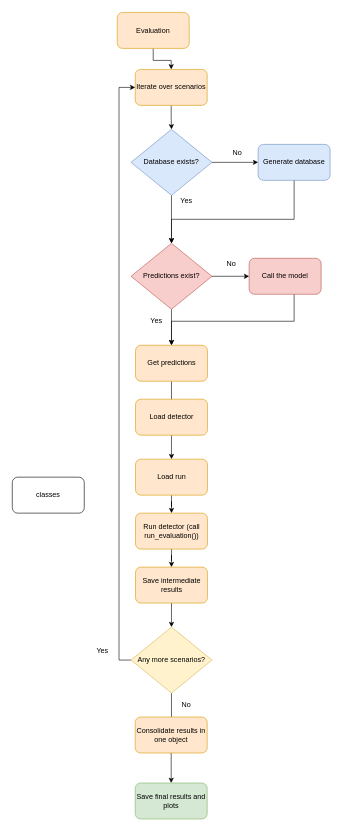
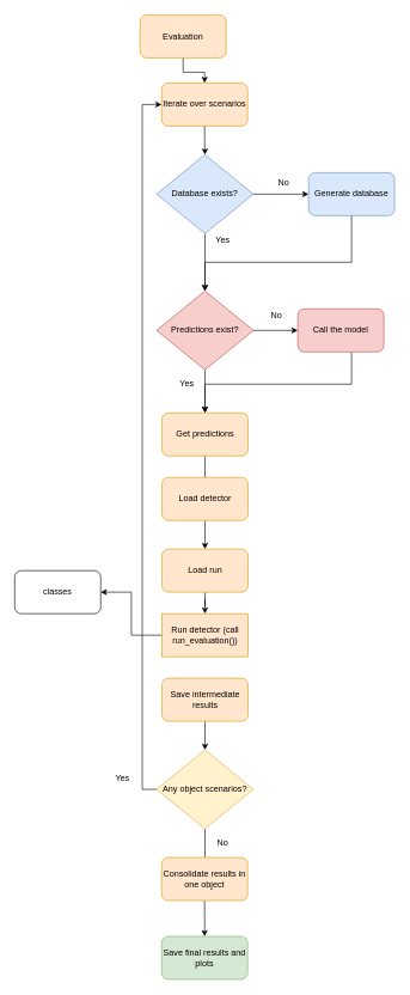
  <mxCell id="0" />
  <mxCell id="1" parent="0" />
  <mxCell id="2" style="edgeStyle=orthogonalEdgeStyle;rounded=0;orthogonalLoop=1;jettySize=auto;html=1;entryX=0.5;entryY=0;entryDx=0;entryDy=0;" edge="1" parent="1" source="3" target="5"><mxGeometry relative="1" as="geometry" /></mxCell>
  <mxCell id="3" value="Evaluation" style="rounded=1;whiteSpace=wrap;html=1;fillColor=#ffe6cc;strokeColor=#d79b00;" vertex="1" parent="1"><mxGeometry x="195" y="20" width="120" height="60" as="geometry" /></mxCell>
  <mxCell id="4" style="edgeStyle=orthogonalEdgeStyle;rounded=0;orthogonalLoop=1;jettySize=auto;html=1;entryX=0.5;entryY=0;entryDx=0;entryDy=0;" edge="1" parent="1" source="5" target="13"><mxGeometry relative="1" as="geometry" /></mxCell>
  <mxCell id="5" value="Iterate over scenarios" style="rounded=1;whiteSpace=wrap;html=1;fillColor=#ffe6cc;strokeColor=#d79b00;" vertex="1" parent="1"><mxGeometry x="225" y="115" width="120" height="60" as="geometry" /></mxCell>
  <mxCell id="6" style="edgeStyle=orthogonalEdgeStyle;rounded=0;orthogonalLoop=1;jettySize=auto;html=1;exitX=1;exitY=0.5;exitDx=0;exitDy=0;entryX=0;entryY=0.5;entryDx=0;entryDy=0;" edge="1" parent="1" source="8" target="10"><mxGeometry relative="1" as="geometry" /></mxCell>
  <mxCell id="7" style="edgeStyle=orthogonalEdgeStyle;rounded=0;orthogonalLoop=1;jettySize=auto;html=1;entryX=0.5;entryY=0;entryDx=0;entryDy=0;" edge="1" parent="1" source="8" target="20"><mxGeometry relative="1" as="geometry" /></mxCell>
  <mxCell id="8" value="Predictions exist?" style="rhombus;whiteSpace=wrap;html=1;fillColor=#f8cecc;strokeColor=#b85450;" vertex="1" parent="1"><mxGeometry x="218" y="405" width="135" height="110" as="geometry" /></mxCell>
  <mxCell id="9" style="edgeStyle=orthogonalEdgeStyle;rounded=0;orthogonalLoop=1;jettySize=auto;html=1;entryX=0.5;entryY=0;entryDx=0;entryDy=0;" edge="1" parent="1" source="10" target="20"><mxGeometry relative="1" as="geometry"><Array as="points"><mxPoint x="490" y="535" /><mxPoint x="286" y="535" /></Array></mxGeometry></mxCell>
  <mxCell id="10" value="Call the model" style="rounded=1;whiteSpace=wrap;html=1;fillColor=#f8cecc;strokeColor=#b85450;" vertex="1" parent="1"><mxGeometry x="415" y="430" width="120" height="60" as="geometry" /></mxCell>
  <mxCell id="11" style="edgeStyle=orthogonalEdgeStyle;rounded=0;orthogonalLoop=1;jettySize=auto;html=1;" edge="1" parent="1" source="13" target="15"><mxGeometry relative="1" as="geometry" /></mxCell>
  <mxCell id="12" style="edgeStyle=orthogonalEdgeStyle;rounded=0;orthogonalLoop=1;jettySize=auto;html=1;exitX=0.5;exitY=1;exitDx=0;exitDy=0;entryX=0.5;entryY=0;entryDx=0;entryDy=0;" edge="1" parent="1" source="13" target="8"><mxGeometry relative="1" as="geometry"><mxPoint x="285.5" y="365" as="targetPoint" /></mxGeometry></mxCell>
  <mxCell id="13" value="Database exists?" style="rhombus;whiteSpace=wrap;html=1;fillColor=#dae8fc;strokeColor=#6c8ebf;" vertex="1" parent="1"><mxGeometry x="218" y="215" width="135" height="110" as="geometry" /></mxCell>
  <mxCell id="14" style="edgeStyle=orthogonalEdgeStyle;rounded=0;orthogonalLoop=1;jettySize=auto;html=1;entryX=0.5;entryY=0;entryDx=0;entryDy=0;" edge="1" parent="1" source="15" target="8"><mxGeometry relative="1" as="geometry"><mxPoint x="345.5" y="395" as="targetPoint" /><Array as="points"><mxPoint x="490" y="365" /><mxPoint x="286" y="365" /></Array></mxGeometry></mxCell>
  <mxCell id="15" value="Generate database" style="rounded=1;whiteSpace=wrap;html=1;fillColor=#dae8fc;strokeColor=#6c8ebf;" vertex="1" parent="1"><mxGeometry x="430" y="240" width="120" height="60" as="geometry" /></mxCell>
  <mxCell id="16" value="No" style="text;html=1;align=center;verticalAlign=middle;resizable=0;points=[];autosize=1;strokeColor=none;" vertex="1" parent="1"><mxGeometry x="380" y="245" width="30" height="20" as="geometry" /></mxCell>
  <mxCell id="17" value="Yes" style="text;html=1;align=center;verticalAlign=middle;resizable=0;points=[];autosize=1;strokeColor=none;" vertex="1" parent="1"><mxGeometry x="290" y="325" width="40" height="20" as="geometry" /></mxCell>
  <mxCell id="18" value="No" style="text;html=1;align=center;verticalAlign=middle;resizable=0;points=[];autosize=1;strokeColor=none;" vertex="1" parent="1"><mxGeometry x="370" y="430" width="30" height="20" as="geometry" /></mxCell>
  <mxCell id="19" style="edgeStyle=orthogonalEdgeStyle;rounded=0;orthogonalLoop=1;jettySize=auto;html=1;" edge="1" parent="1" source="20"><mxGeometry relative="1" as="geometry"><mxPoint x="285.5" y="695" as="targetPoint" /></mxGeometry></mxCell>
  <mxCell id="20" value="Get predictions" style="rounded=1;whiteSpace=wrap;html=1;fillColor=#ffe6cc;strokeColor=#d79b00;" vertex="1" parent="1"><mxGeometry x="225.5" y="575" width="120" height="60" as="geometry" /></mxCell>
  <mxCell id="21" value="Yes" style="text;html=1;align=center;verticalAlign=middle;resizable=0;points=[];autosize=1;strokeColor=none;" vertex="1" parent="1"><mxGeometry x="240" y="525" width="40" height="20" as="geometry" /></mxCell>
  <mxCell id="22" style="edgeStyle=orthogonalEdgeStyle;rounded=0;orthogonalLoop=1;jettySize=auto;html=1;entryX=0.5;entryY=0;entryDx=0;entryDy=0;" edge="1" parent="1" source="23" target="25"><mxGeometry relative="1" as="geometry" /></mxCell>
  <mxCell id="23" value="Load detector" style="rounded=1;whiteSpace=wrap;html=1;fillColor=#ffe6cc;strokeColor=#d79b00;" vertex="1" parent="1"><mxGeometry x="225.5" y="665" width="120" height="60" as="geometry" /></mxCell>
  <mxCell id="24" style="edgeStyle=orthogonalEdgeStyle;rounded=0;orthogonalLoop=1;jettySize=auto;html=1;entryX=0.5;entryY=0;entryDx=0;entryDy=0;" edge="1" parent="1" source="25" target="27"><mxGeometry relative="1" as="geometry" /></mxCell>
  <mxCell id="25" value="Load run" style="rounded=1;whiteSpace=wrap;html=1;fillColor=#ffe6cc;strokeColor=#d79b00;" vertex="1" parent="1"><mxGeometry x="225.5" y="765" width="120" height="60" as="geometry" /></mxCell>
- <mxCell id="26" style="edgeStyle=orthogonalEdgeStyle;rounded=0;orthogonalLoop=1;jettySize=auto;html=1;entryX=0.5;entryY=0;entryDx=0;entryDy=0;" edge="1" parent="1" source="27" target="29"><mxGeometry relative="1" as="geometry" /></mxCell>
- <mxCell id="27" value="Run detector (call run_evaluation())" style="rounded=1;whiteSpace=wrap;html=1;fillColor=#ffe6cc;strokeColor=#d79b00;" vertex="1" parent="1"><mxGeometry x="225.5" y="855" width="120" height="60" as="geometry" /></mxCell>
+ <mxCell id="26" style="edgeStyle=orthogonalEdgeStyle;rounded=0;orthogonalLoop=1;jettySize=auto;html=1;" edge="1" parent="1" source="27" target="38"><mxGeometry relative="1" as="geometry" /></mxCell>
+ <mxCell id="27" value="Run detector (call run_evaluation())" style="whiteSpace=wrap;html=1;fillColor=#ffe6cc;strokeColor=#d79b00;rounded=0;" vertex="1" parent="1"><mxGeometry x="225.5" y="855" width="120" height="60" as="geometry" /></mxCell>
  <mxCell id="28" style="edgeStyle=orthogonalEdgeStyle;rounded=0;orthogonalLoop=1;jettySize=auto;html=1;entryX=0.5;entryY=0;entryDx=0;entryDy=0;" edge="1" parent="1" source="29" target="32"><mxGeometry relative="1" as="geometry" /></mxCell>
  <mxCell id="29" value="Save intermediate results" style="rounded=1;whiteSpace=wrap;html=1;fillColor=#ffe6cc;strokeColor=#d79b00;" vertex="1" parent="1"><mxGeometry x="225.5" y="945" width="120" height="60" as="geometry" /></mxCell>
  <mxCell id="30" style="edgeStyle=orthogonalEdgeStyle;rounded=0;orthogonalLoop=1;jettySize=auto;html=1;entryX=0;entryY=0.5;entryDx=0;entryDy=0;" edge="1" parent="1" source="32" target="5"><mxGeometry relative="1" as="geometry"><Array as="points"><mxPoint x="198" y="1100" /><mxPoint x="198" y="145" /></Array></mxGeometry></mxCell>
  <mxCell id="31" style="edgeStyle=orthogonalEdgeStyle;rounded=0;orthogonalLoop=1;jettySize=auto;html=1;" edge="1" parent="1" source="32"><mxGeometry relative="1" as="geometry"><mxPoint x="285.5" y="1215" as="targetPoint" /></mxGeometry></mxCell>
- <mxCell id="32" value="Any more scenarios?" style="rhombus;whiteSpace=wrap;html=1;fillColor=#fff2cc;strokeColor=#d6b656;" vertex="1" parent="1"><mxGeometry x="218" y="1045" width="135" height="110" as="geometry" /></mxCell>
+ <mxCell id="32" value="Any object scenarios?" style="rhombus;whiteSpace=wrap;html=1;fillColor=#fff2cc;strokeColor=#d6b656;" vertex="1" parent="1"><mxGeometry x="218" y="1045" width="135" height="110" as="geometry" /></mxCell>
  <mxCell id="33" value="Yes&lt;br&gt;" style="text;html=1;align=center;verticalAlign=middle;resizable=0;points=[];autosize=1;strokeColor=none;" vertex="1" parent="1"><mxGeometry x="150" y="1075" width="40" height="20" as="geometry" /></mxCell>
  <mxCell id="34" value="No" style="text;html=1;align=center;verticalAlign=middle;resizable=0;points=[];autosize=1;strokeColor=none;" vertex="1" parent="1"><mxGeometry x="295" y="1165" width="30" height="20" as="geometry" /></mxCell>
  <mxCell id="35" style="edgeStyle=orthogonalEdgeStyle;rounded=0;orthogonalLoop=1;jettySize=auto;html=1;" edge="1" parent="1" source="36"><mxGeometry relative="1" as="geometry"><mxPoint x="285" y="1305" as="targetPoint" /></mxGeometry></mxCell>
  <mxCell id="36" value="Consolidate results in one object" style="rounded=1;whiteSpace=wrap;html=1;fillColor=#ffe6cc;strokeColor=#d79b00;" vertex="1" parent="1"><mxGeometry x="225" y="1195" width="120" height="60" as="geometry" /></mxCell>
  <mxCell id="37" value="Save final results and plots" style="rounded=1;whiteSpace=wrap;html=1;fillColor=#d5e8d4;strokeColor=#82b366;" vertex="1" parent="1"><mxGeometry x="225" y="1305" width="120" height="60" as="geometry" /></mxCell>
  <mxCell id="38" value="classes" style="rounded=1;whiteSpace=wrap;html=1;" vertex="1" parent="1"><mxGeometry x="20" y="795" width="120" height="60" as="geometry" /></mxCell>
